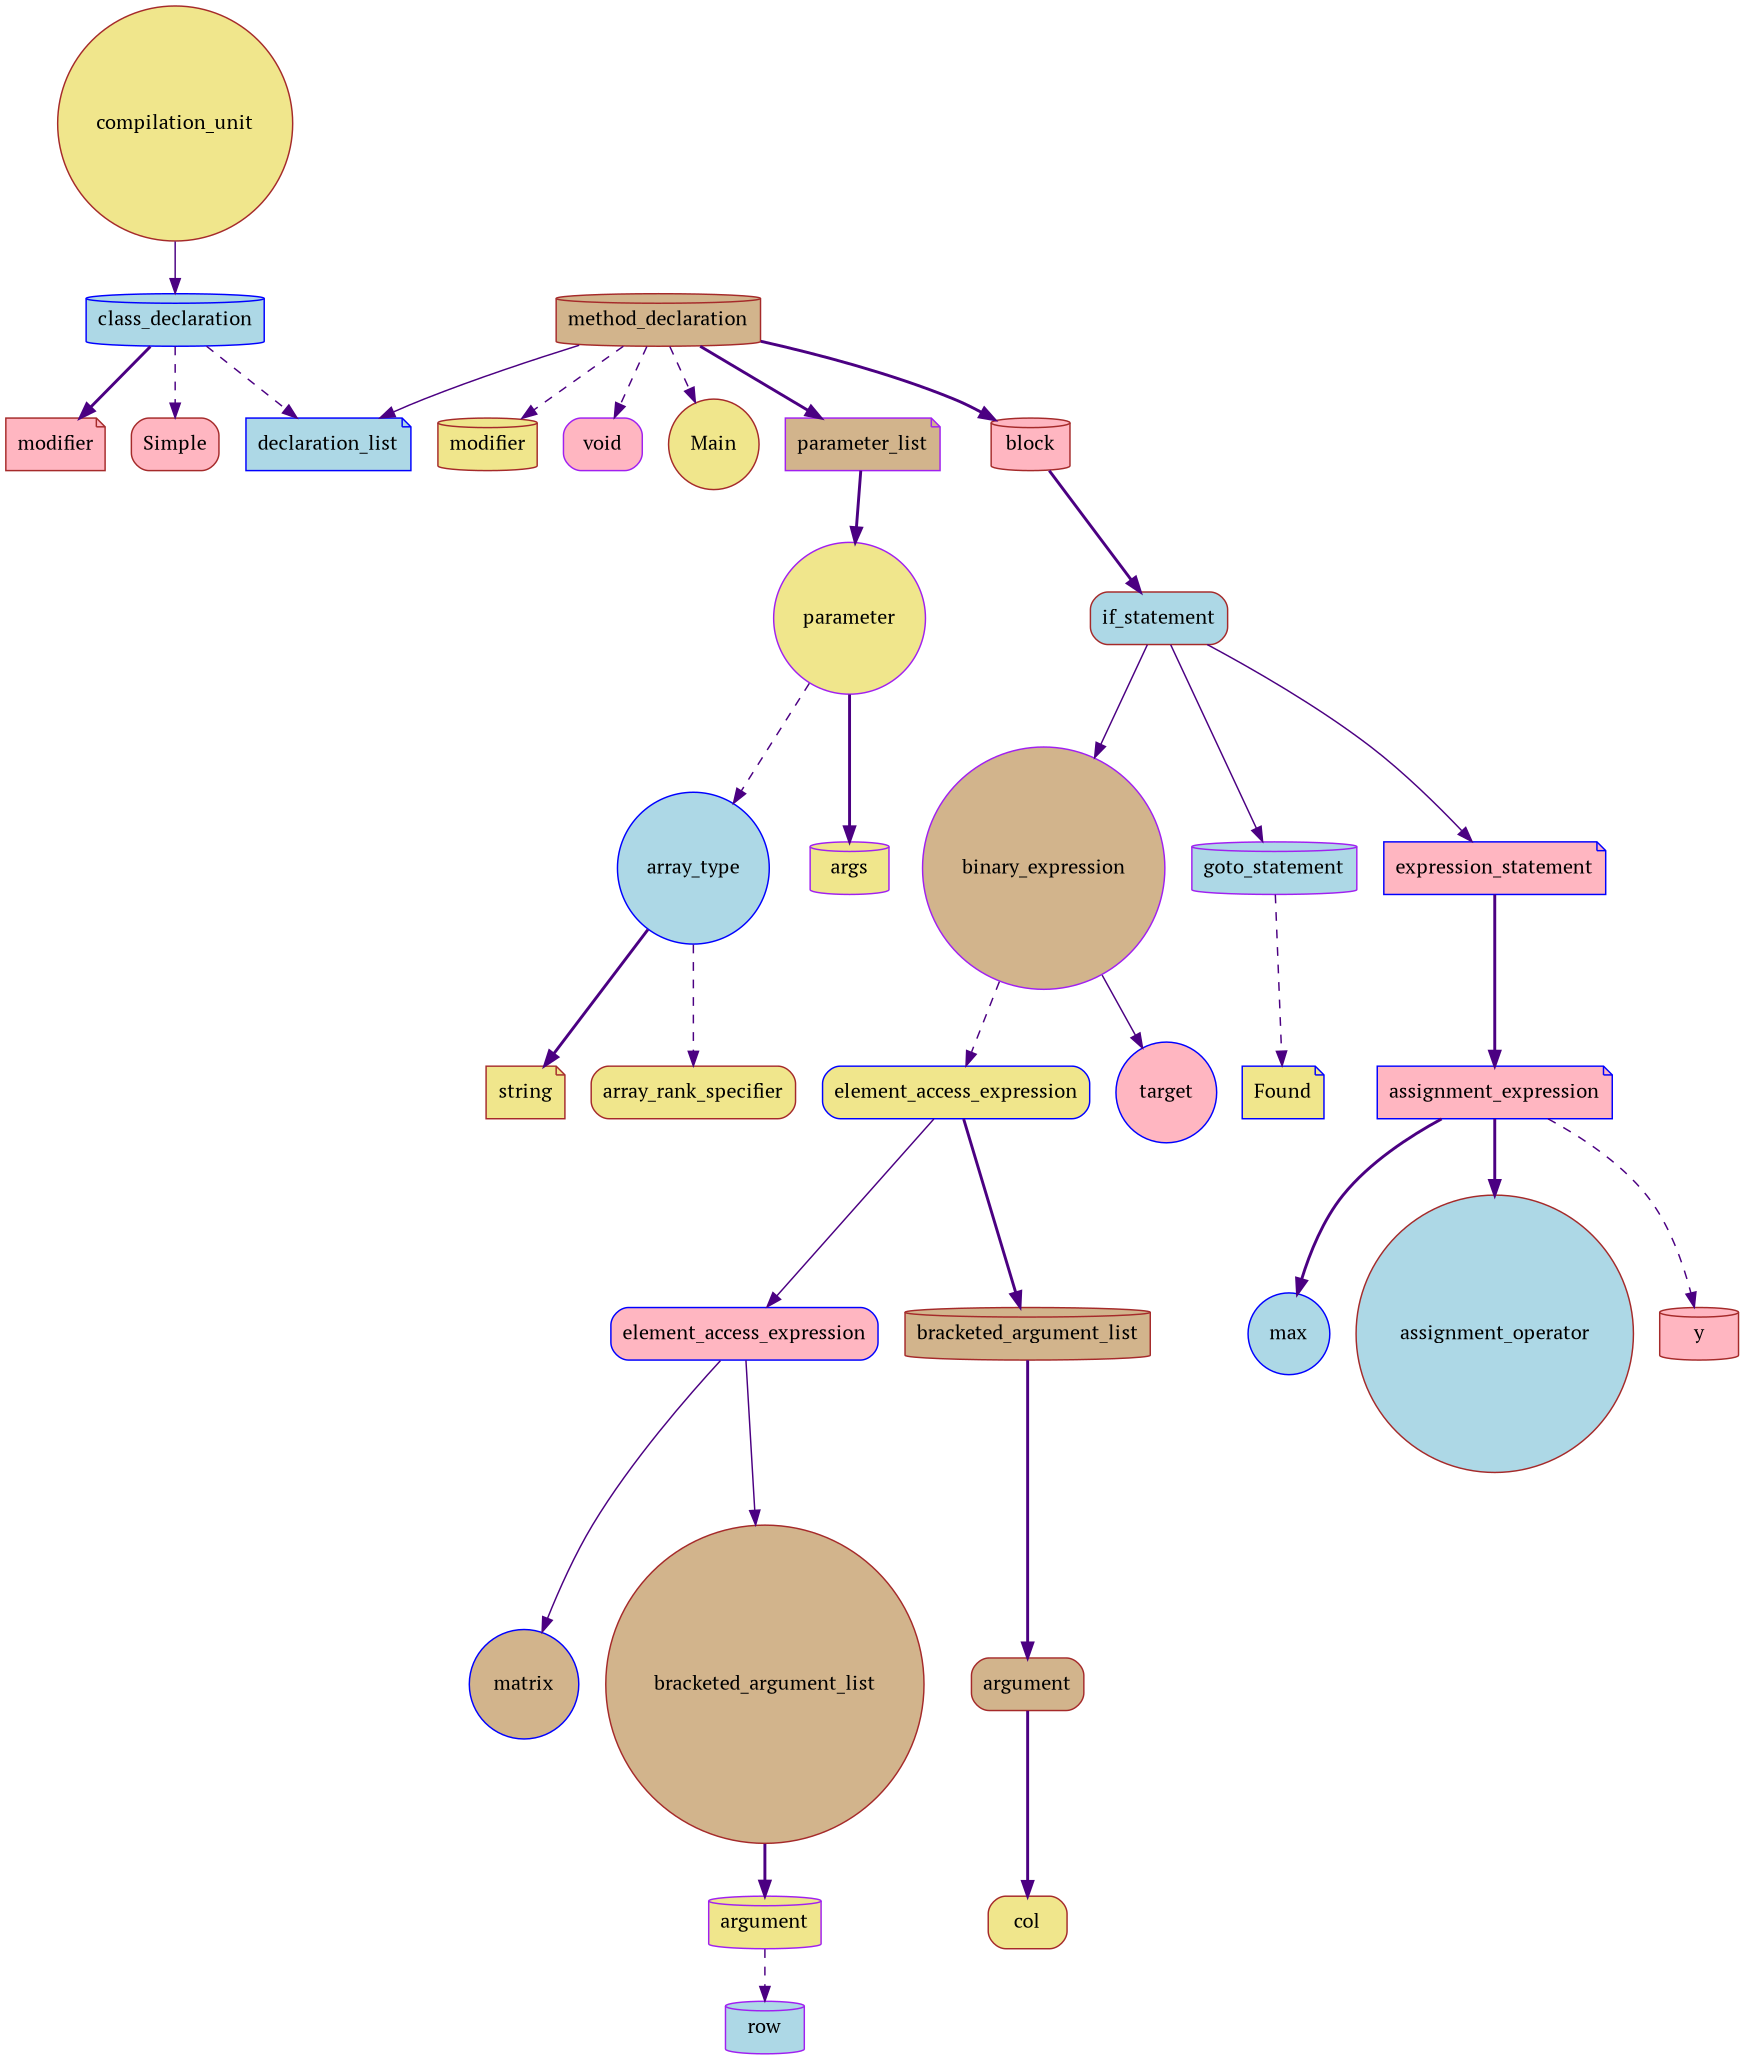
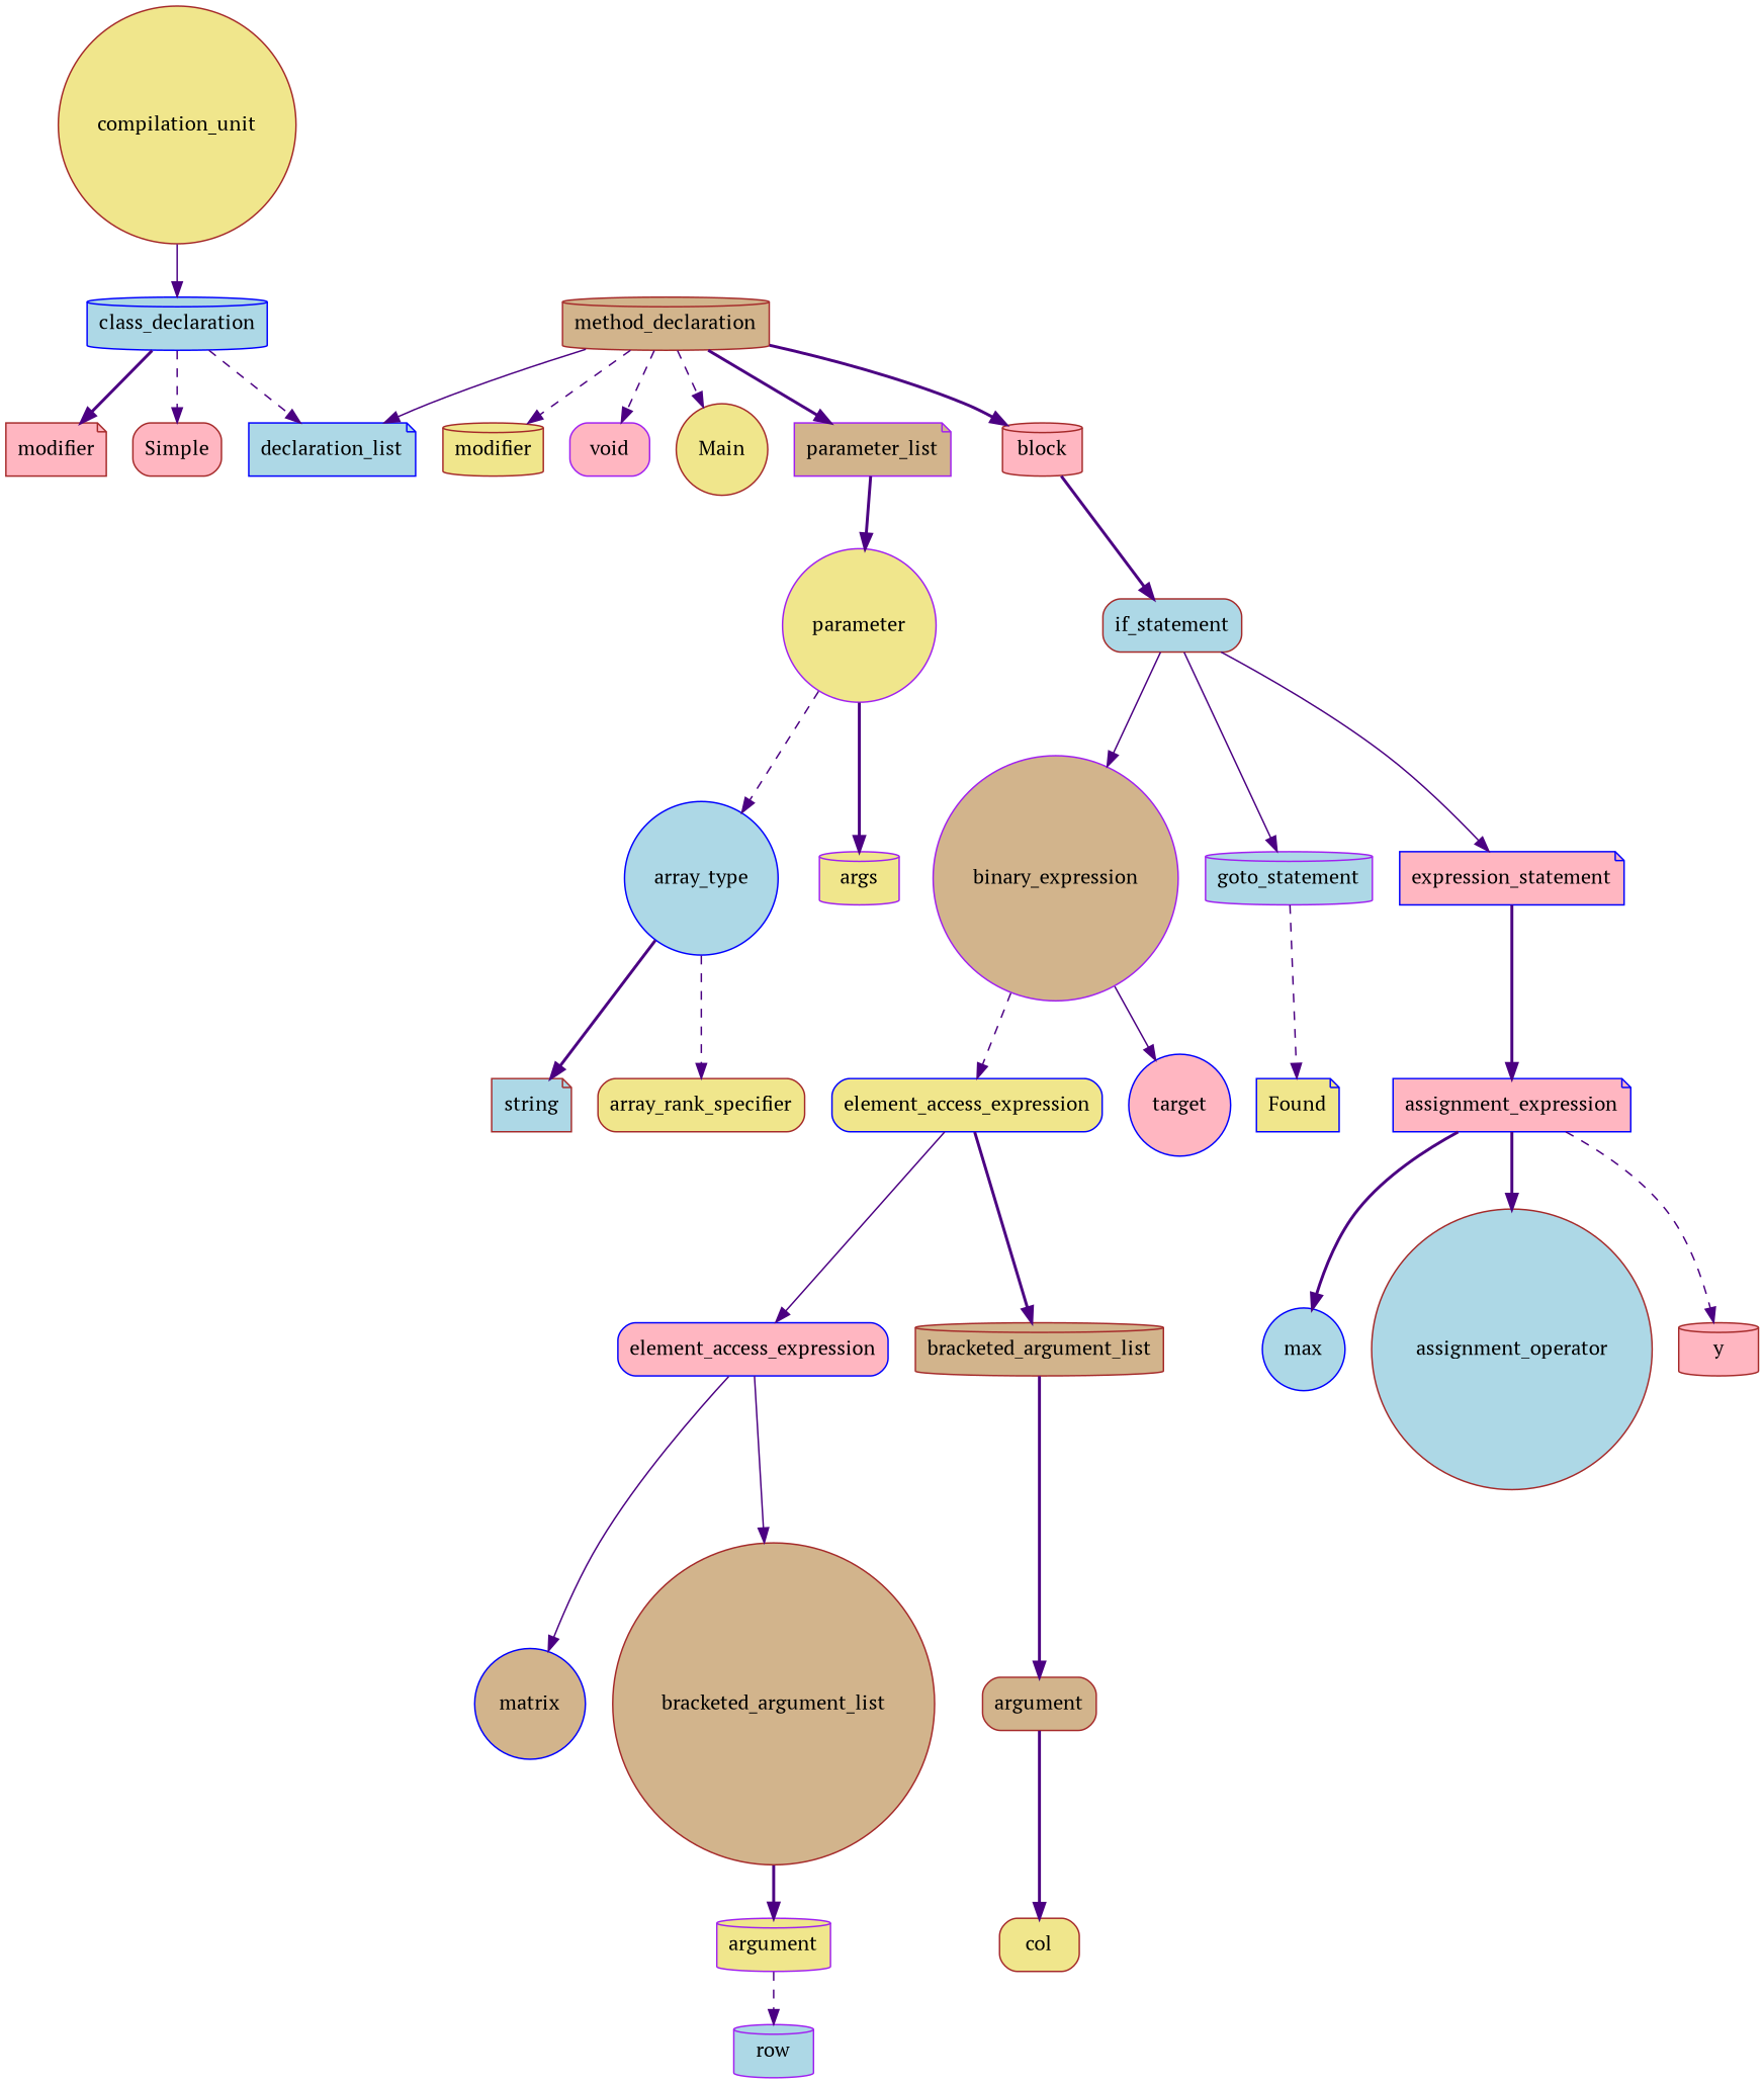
  digraph {
    fontname="PT Serif"
    node [color=brown fillcolor=khaki fontname="PT Serif" node_type=identifier shape=circle style="rounded, filled,filled"]
    edge [color=indigo edge_type=AST_edge fontname="PT Serif" shape=vee style=bold]
    n1 [label=compilation_unit node_type=compilation_unit]
    n2 [color=blue fillcolor=lightblue label=class_declaration node_type=class_declaration shape=cylinder]
    n3 [fillcolor=lightpink label=modifier node_type=modifier shape=note]
    n4 [fillcolor=lightpink label=Simple shape=box]
    n5 [color=blue fillcolor=lightblue label=declaration_list node_type=declaration_list shape=note]
    n6 [fillcolor=tan label=method_declaration node_type=method_declaration shape=cylinder]
    n7 [label=modifier node_type=modifier shape=cylinder]
    n8 [color=purple fillcolor=lightpink label=void node_type=void_keyword shape=box]
    n9 [label=Main]
    n10 [color=purple fillcolor=tan label=parameter_list node_type=parameter_list shape=note]
    n11 [fillcolor=lightpink label=block node_type=block shape=cylinder]
    n12 [color=purple label=parameter node_type=parameter]
    n13 [fillcolor=lightblue label=if_statement node_type=if_statement shape=box]
    n14 [color=blue fillcolor=lightblue label=array_type node_type=array_type]
    n15 [color=purple label=args shape=cylinder]
-   n16 [label=string node_type=predefined_type shape=note]
+   n16 [fillcolor=lightblue label=string node_type=predefined_type shape=note]
    n17 [label=array_rank_specifier node_type=array_rank_specifier shape=box]
    n18 [color=purple fillcolor=tan label=binary_expression node_type=binary_expression]
    n19 [color=purple fillcolor=lightblue label=goto_statement node_type=goto_statement shape=cylinder]
    n20 [color=blue fillcolor=lightpink label=expression_statement node_type=expression_statement shape=note]
    n21 [color=blue label=element_access_expression node_type=element_access_expression shape=box]
    n22 [color=blue fillcolor=lightpink label=target]
    n23 [color=blue label=Found shape=note]
    n24 [color=blue fillcolor=lightpink label=assignment_expression node_type=assignment_expression shape=note]
    n25 [color=blue fillcolor=lightpink label=element_access_expression node_type=element_access_expression shape=box]
    n26 [fillcolor=tan label=bracketed_argument_list node_type=bracketed_argument_list shape=cylinder]
    n27 [color=blue fillcolor=tan label=matrix]
    n28 [fillcolor=tan label=bracketed_argument_list node_type=bracketed_argument_list]
    n29 [fillcolor=tan label=argument node_type=argument shape=box]
    n30 [color=purple label=argument node_type=argument shape=cylinder]
    n31 [color=purple fillcolor=lightblue label=row shape=cylinder]
    n32 [label=col shape=box]
    n33 [color=blue fillcolor=lightblue label=max]
    n34 [fillcolor=lightblue label=assignment_operator node_type=assignment_operator]
    n35 [fillcolor=lightpink label=y shape=cylinder]
    n1 -> n2 [style=solid]
    n2 -> n3
    n2 -> n4 [style=dashed]
    n2 -> n5 [style=dashed]
    n6 -> n5 [style=solid]
    n6 -> n7 [style=dashed]
    n6 -> n8 [style=dashed]
    n6 -> n9 [style=dashed]
    n6 -> n10
    n6 -> n11
    n10 -> n12
    n11 -> n13
    n12 -> n14 [style=dashed]
    n12 -> n15
    n13 -> n18 [style=solid]
    n13 -> n19 [style=solid]
    n13 -> n20 [style=solid]
    n14 -> n16
    n14 -> n17 [style=dashed]
    n18 -> n21 [style=dashed]
    n18 -> n22 [style=solid]
    n19 -> n23 [style=dashed]
    n20 -> n24
    n21 -> n25 [style=solid]
    n21 -> n26
    n24 -> n33
    n24 -> n34
    n24 -> n35 [style=dashed]
    n25 -> n27 [style=solid]
    n25 -> n28 [style=solid]
    n26 -> n29
    n28 -> n30
    n29 -> n32
    n30 -> n31 [style=dashed]
  }
